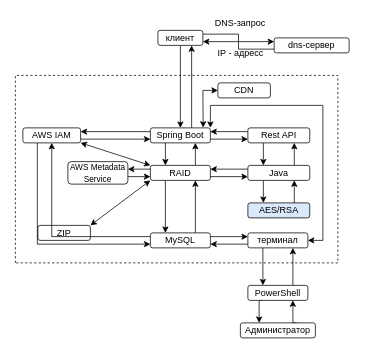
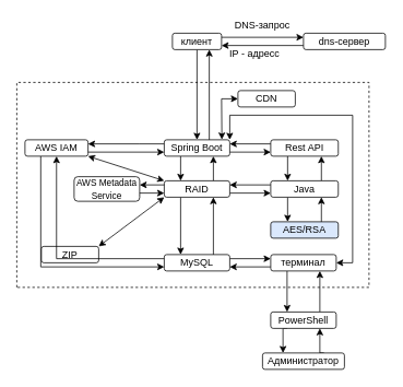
  <mxCell id="0" />
  <mxCell id="1" parent="0" />
  <mxCell id="2" style="edgeStyle=orthogonalEdgeStyle;rounded=0;orthogonalLoop=1;jettySize=auto;html=1;exitX=1;exitY=0.25;exitDx=0;exitDy=0;entryX=0;entryY=0.25;entryDx=0;entryDy=0;" edge="1" parent="1" source="4" target="6"><mxGeometry relative="1" as="geometry" /></mxCell>
  <mxCell id="3" style="edgeStyle=orthogonalEdgeStyle;rounded=0;orthogonalLoop=1;jettySize=auto;html=1;exitX=0.5;exitY=1;exitDx=0;exitDy=0;entryX=0.5;entryY=0;entryDx=0;entryDy=0;" edge="1" parent="1" source="4" target="28"><mxGeometry relative="1" as="geometry" /></mxCell>
  <mxCell id="4" value="клиент" style="rounded=1;whiteSpace=wrap;html=1;" vertex="1" parent="1"><mxGeometry x="210" y="40" width="60" height="20" as="geometry" /></mxCell>
  <mxCell id="5" style="edgeStyle=orthogonalEdgeStyle;rounded=0;orthogonalLoop=1;jettySize=auto;html=1;exitX=0;exitY=0.75;exitDx=0;exitDy=0;entryX=1;entryY=0.75;entryDx=0;entryDy=0;" edge="1" parent="1" source="6" target="4"><mxGeometry relative="1" as="geometry" /></mxCell>
- <mxCell id="6" value="dns-сервер" style="rounded=1;whiteSpace=wrap;html=1;" vertex="1" parent="1"><mxGeometry x="365" y="50" width="100" height="20" as="geometry" /></mxCell>
+ <mxCell id="6" value="dns-сервер" style="rounded=1;whiteSpace=wrap;html=1;" vertex="1" parent="1"><mxGeometry x="370" y="40" width="100" height="20" as="geometry" /></mxCell>
  <mxCell id="7" value="DNS-запрос" style="text;html=1;strokeColor=none;fillColor=none;align=center;verticalAlign=middle;whiteSpace=wrap;rounded=0;" vertex="1" parent="1"><mxGeometry x="280" y="20" width="80" height="20" as="geometry" /></mxCell>
- <mxCell id="8" value="IP - адресс" style="text;html=1;strokeColor=none;fillColor=none;align=center;verticalAlign=middle;whiteSpace=wrap;rounded=0;" vertex="1" parent="1"><mxGeometry x="287.5" y="60" width="65" height="20" as="geometry" /></mxCell>
+ <mxCell id="8" value="IP - адресс" style="text;html=1;strokeColor=none;fillColor=none;align=center;verticalAlign=middle;whiteSpace=wrap;rounded=0;" vertex="1" parent="1"><mxGeometry x="277.5" y="55" width="65" height="20" as="geometry" /></mxCell>
  <mxCell id="9" value="ZIP" style="rounded=1;whiteSpace=wrap;html=1;" vertex="1" parent="1"><mxGeometry x="50" y="300" width="70" height="20" as="geometry" /></mxCell>
  <mxCell id="10" style="edgeStyle=orthogonalEdgeStyle;rounded=0;orthogonalLoop=1;jettySize=auto;html=1;exitX=0.75;exitY=0;exitDx=0;exitDy=0;entryX=0.75;entryY=1;entryDx=0;entryDy=0;" edge="1" parent="1" source="11" target="32"><mxGeometry relative="1" as="geometry" /></mxCell>
  <mxCell id="11" value="AES/RSA" style="rounded=1;whiteSpace=wrap;html=1;fillColor=#dae8fc;" vertex="1" parent="1"><mxGeometry x="330" y="270" width="82.5" height="20" as="geometry" /></mxCell>
  <mxCell id="12" style="edgeStyle=orthogonalEdgeStyle;rounded=0;orthogonalLoop=1;jettySize=auto;html=1;exitX=0;exitY=0.25;exitDx=0;exitDy=0;entryX=0.5;entryY=1;entryDx=0;entryDy=0;" edge="1" parent="1" source="15" target="22"><mxGeometry relative="1" as="geometry" /></mxCell>
  <mxCell id="13" style="edgeStyle=orthogonalEdgeStyle;rounded=0;orthogonalLoop=1;jettySize=auto;html=1;exitX=0.75;exitY=0;exitDx=0;exitDy=0;entryX=0.75;entryY=1;entryDx=0;entryDy=0;" edge="1" parent="1" source="15" target="19"><mxGeometry relative="1" as="geometry" /></mxCell>
  <mxCell id="14" style="edgeStyle=orthogonalEdgeStyle;rounded=0;orthogonalLoop=1;jettySize=auto;html=1;exitX=1;exitY=0.25;exitDx=0;exitDy=0;entryX=0;entryY=0.25;entryDx=0;entryDy=0;" edge="1" parent="1" source="15" target="45"><mxGeometry relative="1" as="geometry" /></mxCell>
  <mxCell id="15" value="MySQL" style="rounded=1;whiteSpace=wrap;html=1;" vertex="1" parent="1"><mxGeometry x="200" y="310" width="80" height="20" as="geometry" /></mxCell>
  <mxCell id="16" style="edgeStyle=orthogonalEdgeStyle;rounded=0;orthogonalLoop=1;jettySize=auto;html=1;exitX=0.75;exitY=0;exitDx=0;exitDy=0;entryX=0.75;entryY=1;entryDx=0;entryDy=0;" edge="1" parent="1" source="19" target="28"><mxGeometry relative="1" as="geometry" /></mxCell>
  <mxCell id="17" style="edgeStyle=orthogonalEdgeStyle;rounded=0;orthogonalLoop=1;jettySize=auto;html=1;exitX=1;exitY=0.75;exitDx=0;exitDy=0;entryX=0;entryY=0.75;entryDx=0;entryDy=0;" edge="1" parent="1" source="19" target="32"><mxGeometry relative="1" as="geometry" /></mxCell>
  <mxCell id="18" style="edgeStyle=orthogonalEdgeStyle;rounded=0;orthogonalLoop=1;jettySize=auto;html=1;exitX=0.25;exitY=1;exitDx=0;exitDy=0;entryX=0.25;entryY=0;entryDx=0;entryDy=0;" edge="1" parent="1" source="19" target="15"><mxGeometry relative="1" as="geometry" /></mxCell>
  <mxCell id="19" value="RAID" style="rounded=1;whiteSpace=wrap;html=1;" vertex="1" parent="1"><mxGeometry x="200" y="220" width="80" height="20" as="geometry" /></mxCell>
  <mxCell id="20" style="edgeStyle=orthogonalEdgeStyle;rounded=0;orthogonalLoop=1;jettySize=auto;html=1;exitX=1;exitY=0.75;exitDx=0;exitDy=0;entryX=0;entryY=0.75;entryDx=0;entryDy=0;" edge="1" parent="1" source="22" target="28"><mxGeometry relative="1" as="geometry" /></mxCell>
  <mxCell id="21" style="edgeStyle=orthogonalEdgeStyle;rounded=0;orthogonalLoop=1;jettySize=auto;html=1;exitX=0.25;exitY=1;exitDx=0;exitDy=0;entryX=0;entryY=0.75;entryDx=0;entryDy=0;" edge="1" parent="1" source="22" target="15"><mxGeometry relative="1" as="geometry" /></mxCell>
  <mxCell id="22" value="AWS IAM" style="rounded=1;whiteSpace=wrap;html=1;" vertex="1" parent="1"><mxGeometry x="30" y="170" width="77" height="20" as="geometry" /></mxCell>
  <mxCell id="23" style="edgeStyle=orthogonalEdgeStyle;rounded=0;orthogonalLoop=1;jettySize=auto;html=1;exitX=0.5;exitY=1;exitDx=0;exitDy=0;" edge="1" parent="1" source="22" target="22"><mxGeometry relative="1" as="geometry" /></mxCell>
  <mxCell id="24" style="edgeStyle=orthogonalEdgeStyle;rounded=0;orthogonalLoop=1;jettySize=auto;html=1;exitX=0;exitY=0.25;exitDx=0;exitDy=0;entryX=1;entryY=0.25;entryDx=0;entryDy=0;" edge="1" parent="1" source="28" target="22"><mxGeometry relative="1" as="geometry"><Array as="points"><mxPoint x="170" y="175" /><mxPoint x="170" y="175" /></Array></mxGeometry></mxCell>
  <mxCell id="25" style="edgeStyle=orthogonalEdgeStyle;rounded=0;orthogonalLoop=1;jettySize=auto;html=1;exitX=1;exitY=0.75;exitDx=0;exitDy=0;entryX=0;entryY=0.75;entryDx=0;entryDy=0;" edge="1" parent="1" source="28" target="37"><mxGeometry relative="1" as="geometry" /></mxCell>
  <mxCell id="26" style="edgeStyle=orthogonalEdgeStyle;rounded=0;orthogonalLoop=1;jettySize=auto;html=1;exitX=0.25;exitY=1;exitDx=0;exitDy=0;entryX=0.25;entryY=0;entryDx=0;entryDy=0;" edge="1" parent="1" source="28" target="19"><mxGeometry relative="1" as="geometry" /></mxCell>
  <mxCell id="27" style="edgeStyle=orthogonalEdgeStyle;rounded=0;orthogonalLoop=1;jettySize=auto;html=1;exitX=0.688;exitY=0;exitDx=0;exitDy=0;entryX=0.75;entryY=1;entryDx=0;entryDy=0;exitPerimeter=0;" edge="1" parent="1" source="28" target="4"><mxGeometry relative="1" as="geometry" /></mxCell>
  <mxCell id="28" value="Spring Boot" style="rounded=1;whiteSpace=wrap;html=1;" vertex="1" parent="1"><mxGeometry x="200" y="170" width="80" height="20" as="geometry" /></mxCell>
  <mxCell id="29" style="edgeStyle=orthogonalEdgeStyle;rounded=0;orthogonalLoop=1;jettySize=auto;html=1;exitX=0.75;exitY=0;exitDx=0;exitDy=0;entryX=0.75;entryY=1;entryDx=0;entryDy=0;" edge="1" parent="1" source="32" target="37"><mxGeometry relative="1" as="geometry" /></mxCell>
  <mxCell id="30" style="edgeStyle=orthogonalEdgeStyle;rounded=0;orthogonalLoop=1;jettySize=auto;html=1;exitX=0.25;exitY=1;exitDx=0;exitDy=0;entryX=0.25;entryY=0;entryDx=0;entryDy=0;" edge="1" parent="1" source="32" target="11"><mxGeometry relative="1" as="geometry" /></mxCell>
  <mxCell id="31" style="edgeStyle=orthogonalEdgeStyle;rounded=0;orthogonalLoop=1;jettySize=auto;html=1;exitX=0;exitY=0.25;exitDx=0;exitDy=0;entryX=1;entryY=0.25;entryDx=0;entryDy=0;" edge="1" parent="1" source="32" target="19"><mxGeometry relative="1" as="geometry" /></mxCell>
  <mxCell id="32" value="Java" style="rounded=1;whiteSpace=wrap;html=1;" vertex="1" parent="1"><mxGeometry x="330" y="220" width="82.5" height="20" as="geometry" /></mxCell>
  <mxCell id="33" value="CDN" style="rounded=1;whiteSpace=wrap;html=1;" vertex="1" parent="1"><mxGeometry x="290" y="110" width="70" height="20" as="geometry" /></mxCell>
  <mxCell id="34" value="" style="endArrow=classic;startArrow=classic;html=1;rounded=0;entryX=0;entryY=0.5;entryDx=0;entryDy=0;exitX=0.88;exitY=-0.016;exitDx=0;exitDy=0;exitPerimeter=0;" edge="1" parent="1" source="28" target="33"><mxGeometry width="50" height="50" relative="1" as="geometry"><mxPoint x="280" y="170" as="sourcePoint" /><mxPoint x="330" y="120" as="targetPoint" /><Array as="points"><mxPoint x="270" y="120" /></Array></mxGeometry></mxCell>
  <mxCell id="35" style="edgeStyle=orthogonalEdgeStyle;rounded=0;orthogonalLoop=1;jettySize=auto;html=1;exitX=0.25;exitY=1;exitDx=0;exitDy=0;entryX=0.25;entryY=0;entryDx=0;entryDy=0;" edge="1" parent="1" source="37" target="32"><mxGeometry relative="1" as="geometry" /></mxCell>
  <mxCell id="36" style="edgeStyle=orthogonalEdgeStyle;rounded=0;orthogonalLoop=1;jettySize=auto;html=1;exitX=0;exitY=0.25;exitDx=0;exitDy=0;entryX=1;entryY=0.25;entryDx=0;entryDy=0;" edge="1" parent="1" source="37" target="28"><mxGeometry relative="1" as="geometry" /></mxCell>
  <mxCell id="37" value="Rest API" style="rounded=1;whiteSpace=wrap;html=1;" vertex="1" parent="1"><mxGeometry x="330" y="170" width="82.5" height="20" as="geometry" /></mxCell>
  <mxCell id="38" style="edgeStyle=orthogonalEdgeStyle;rounded=0;orthogonalLoop=1;jettySize=auto;html=1;exitX=1;exitY=0.75;exitDx=0;exitDy=0;entryX=0;entryY=0.75;entryDx=0;entryDy=0;" edge="1" parent="1" source="39" target="19"><mxGeometry relative="1" as="geometry"><Array as="points"><mxPoint x="160" y="235" /></Array></mxGeometry></mxCell>
  <mxCell id="39" value="&lt;font style=&quot;font-size: 11px;&quot;&gt;AWS Metadata Service&lt;/font&gt;" style="rounded=1;whiteSpace=wrap;html=1;" vertex="1" parent="1"><mxGeometry x="90" y="215" width="80" height="30" as="geometry" /></mxCell>
  <mxCell id="40" value="" style="endArrow=classic;html=1;rounded=0;exitX=0;exitY=0.25;exitDx=0;exitDy=0;" edge="1" parent="1" source="19"><mxGeometry width="50" height="50" relative="1" as="geometry"><mxPoint x="190" y="310" as="sourcePoint" /><mxPoint x="170" y="225" as="targetPoint" /></mxGeometry></mxCell>
  <mxCell id="41" value="" style="endArrow=classic;startArrow=classic;html=1;rounded=0;exitX=1;exitY=1;exitDx=0;exitDy=0;entryX=0;entryY=0;entryDx=0;entryDy=0;" edge="1" parent="1" source="22" target="19"><mxGeometry width="50" height="50" relative="1" as="geometry"><mxPoint x="230" y="260" as="sourcePoint" /><mxPoint x="280" y="210" as="targetPoint" /></mxGeometry></mxCell>
  <mxCell id="42" value="" style="endArrow=classic;startArrow=classic;html=1;rounded=0;exitX=1;exitY=0;exitDx=0;exitDy=0;entryX=0;entryY=1;entryDx=0;entryDy=0;" edge="1" parent="1" source="9" target="19"><mxGeometry width="50" height="50" relative="1" as="geometry"><mxPoint x="200" y="310" as="sourcePoint" /><mxPoint x="250" y="260" as="targetPoint" /></mxGeometry></mxCell>
  <mxCell id="43" style="edgeStyle=orthogonalEdgeStyle;rounded=0;orthogonalLoop=1;jettySize=auto;html=1;exitX=0;exitY=0.75;exitDx=0;exitDy=0;entryX=1;entryY=0.75;entryDx=0;entryDy=0;" edge="1" parent="1" source="45" target="15"><mxGeometry relative="1" as="geometry" /></mxCell>
  <mxCell id="44" style="edgeStyle=orthogonalEdgeStyle;rounded=0;orthogonalLoop=1;jettySize=auto;html=1;exitX=0.25;exitY=1;exitDx=0;exitDy=0;entryX=0.25;entryY=0;entryDx=0;entryDy=0;" edge="1" parent="1" source="45" target="49"><mxGeometry relative="1" as="geometry" /></mxCell>
  <mxCell id="45" value="терминал" style="rounded=1;whiteSpace=wrap;html=1;" vertex="1" parent="1"><mxGeometry x="330" y="310" width="80" height="20" as="geometry" /></mxCell>
  <mxCell id="46" value="" style="endArrow=classic;startArrow=classic;html=1;rounded=0;entryX=1;entryY=0.5;entryDx=0;entryDy=0;" edge="1" parent="1" target="45"><mxGeometry width="50" height="50" relative="1" as="geometry"><mxPoint x="280" y="170" as="sourcePoint" /><mxPoint x="440" y="140" as="targetPoint" /><Array as="points"><mxPoint x="280" y="140" /><mxPoint x="430" y="140" /><mxPoint x="430" y="320" /></Array></mxGeometry></mxCell>
  <mxCell id="47" style="edgeStyle=orthogonalEdgeStyle;rounded=0;orthogonalLoop=1;jettySize=auto;html=1;exitX=0.25;exitY=1;exitDx=0;exitDy=0;entryX=0.25;entryY=0;entryDx=0;entryDy=0;" edge="1" parent="1" source="49" target="51"><mxGeometry relative="1" as="geometry" /></mxCell>
  <mxCell id="48" style="edgeStyle=orthogonalEdgeStyle;rounded=0;orthogonalLoop=1;jettySize=auto;html=1;exitX=0.75;exitY=0;exitDx=0;exitDy=0;entryX=0.75;entryY=1;entryDx=0;entryDy=0;" edge="1" parent="1" source="49" target="45"><mxGeometry relative="1" as="geometry" /></mxCell>
  <mxCell id="49" value="PowerShell" style="rounded=1;whiteSpace=wrap;html=1;" vertex="1" parent="1"><mxGeometry x="330" y="380" width="80" height="20" as="geometry" /></mxCell>
  <mxCell id="50" style="edgeStyle=orthogonalEdgeStyle;rounded=0;orthogonalLoop=1;jettySize=auto;html=1;exitX=0.75;exitY=0;exitDx=0;exitDy=0;entryX=0.75;entryY=1;entryDx=0;entryDy=0;" edge="1" parent="1" source="51" target="49"><mxGeometry relative="1" as="geometry" /></mxCell>
  <mxCell id="51" value="Администратор" style="rounded=1;whiteSpace=wrap;html=1;" vertex="1" parent="1"><mxGeometry x="320" y="430" width="100" height="20" as="geometry" /></mxCell>
  <mxCell id="52" value="" style="endArrow=none;dashed=1;html=1;rounded=0;" edge="1" parent="1"><mxGeometry width="50" height="50" relative="1" as="geometry"><mxPoint x="20" y="350" as="sourcePoint" /><mxPoint x="20" y="350" as="targetPoint" /><Array as="points"><mxPoint x="20" y="100" /><mxPoint x="450" y="100" /><mxPoint x="450" y="350" /></Array></mxGeometry></mxCell>
